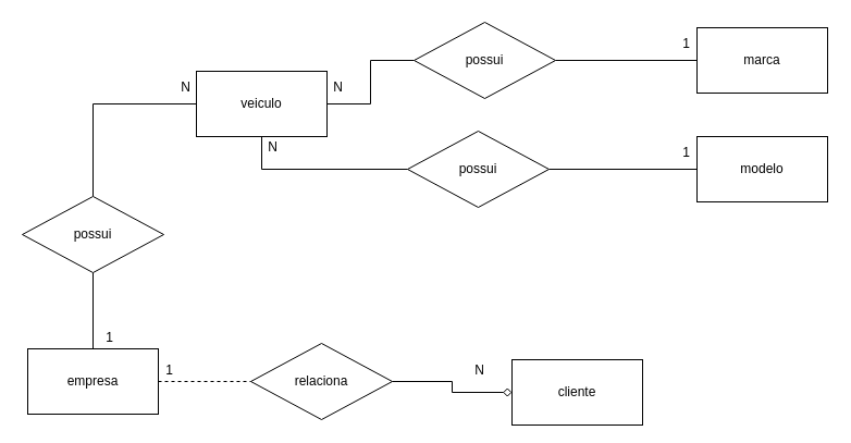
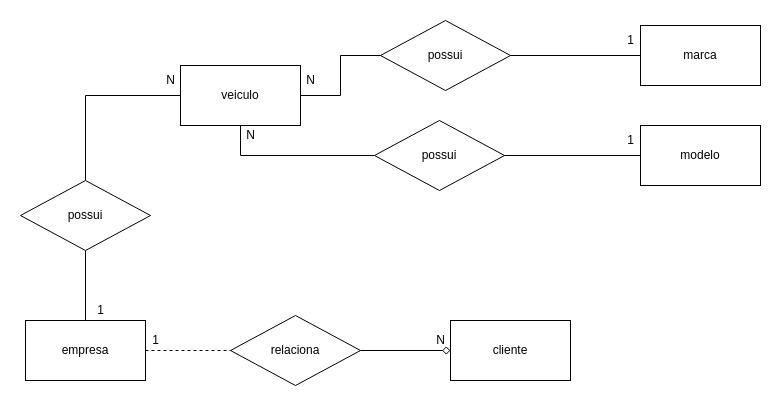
  <mxCell id="0" />
  <mxCell id="1" parent="0" />
  <mxCell id="2" style="edgeStyle=orthogonalEdgeStyle;rounded=0;orthogonalLoop=1;jettySize=auto;html=1;exitX=0.5;exitY=1;exitDx=0;exitDy=0;entryX=0;entryY=0.5;entryDx=0;entryDy=0;endArrow=none;endFill=0;" edge="1" parent="1" source="4" target="10"><mxGeometry relative="1" as="geometry" /></mxCell>
  <mxCell id="3" style="edgeStyle=orthogonalEdgeStyle;rounded=0;orthogonalLoop=1;jettySize=auto;html=1;exitX=1;exitY=0.5;exitDx=0;exitDy=0;endArrow=none;endFill=0;" edge="1" parent="1" source="4" target="8"><mxGeometry relative="1" as="geometry"><mxPoint x="440" y="95.118" as="targetPoint" /></mxGeometry></mxCell>
  <mxCell id="4" value="veiculo" style="rounded=0;whiteSpace=wrap;html=1;" vertex="1" parent="1"><mxGeometry x="180" y="65" width="120" height="60" as="geometry" /></mxCell>
  <mxCell id="5" value="marca" style="rounded=0;whiteSpace=wrap;html=1;" vertex="1" parent="1"><mxGeometry x="640" y="25" width="120" height="60" as="geometry" /></mxCell>
  <mxCell id="6" value="modelo" style="rounded=0;whiteSpace=wrap;html=1;rotation=0;" vertex="1" parent="1"><mxGeometry x="640" y="125" width="120" height="60" as="geometry" /></mxCell>
  <mxCell id="7" style="edgeStyle=orthogonalEdgeStyle;rounded=0;orthogonalLoop=1;jettySize=auto;html=1;exitX=1;exitY=0.5;exitDx=0;exitDy=0;entryX=0;entryY=0.5;entryDx=0;entryDy=0;endArrow=none;endFill=0;" edge="1" parent="1" source="8" target="5"><mxGeometry relative="1" as="geometry" /></mxCell>
  <mxCell id="8" value="possui" style="shape=rhombus;perimeter=rhombusPerimeter;whiteSpace=wrap;html=1;align=center;" vertex="1" parent="1"><mxGeometry x="380" y="20" width="130" height="70" as="geometry" /></mxCell>
  <mxCell id="9" style="edgeStyle=orthogonalEdgeStyle;rounded=0;orthogonalLoop=1;jettySize=auto;html=1;exitX=1;exitY=0.5;exitDx=0;exitDy=0;entryX=0;entryY=0.5;entryDx=0;entryDy=0;endArrow=none;endFill=0;" edge="1" parent="1" source="10" target="6"><mxGeometry relative="1" as="geometry" /></mxCell>
  <mxCell id="10" value="possui" style="shape=rhombus;perimeter=rhombusPerimeter;whiteSpace=wrap;html=1;align=center;" vertex="1" parent="1"><mxGeometry x="374" y="120" width="130" height="70" as="geometry" /></mxCell>
  <mxCell id="11" style="edgeStyle=orthogonalEdgeStyle;rounded=0;orthogonalLoop=1;jettySize=auto;html=1;exitX=0.5;exitY=0;exitDx=0;exitDy=0;entryX=0.5;entryY=1;entryDx=0;entryDy=0;endArrow=none;endFill=0;" edge="1" parent="1" source="13" target="15"><mxGeometry relative="1" as="geometry" /></mxCell>
  <mxCell id="12" style="edgeStyle=orthogonalEdgeStyle;rounded=0;orthogonalLoop=1;jettySize=auto;html=1;exitX=1;exitY=0.5;exitDx=0;exitDy=0;entryX=0;entryY=0.5;entryDx=0;entryDy=0;endArrow=none;endFill=0;dashed=1;" edge="1" parent="1" source="13" target="18"><mxGeometry relative="1" as="geometry" /></mxCell>
  <mxCell id="13" value="empresa" style="rounded=0;whiteSpace=wrap;html=1;" vertex="1" parent="1"><mxGeometry x="25" y="320" width="120" height="60" as="geometry" /></mxCell>
  <mxCell id="14" style="edgeStyle=orthogonalEdgeStyle;rounded=0;orthogonalLoop=1;jettySize=auto;html=1;exitX=0.5;exitY=0;exitDx=0;exitDy=0;entryX=0;entryY=0.5;entryDx=0;entryDy=0;endArrow=none;endFill=0;" edge="1" parent="1" source="15" target="4"><mxGeometry relative="1" as="geometry" /></mxCell>
  <mxCell id="15" value="possui" style="shape=rhombus;perimeter=rhombusPerimeter;whiteSpace=wrap;html=1;align=center;" vertex="1" parent="1"><mxGeometry x="20" y="180" width="130" height="70" as="geometry" /></mxCell>
- <mxCell id="16" value="cliente" style="rounded=0;whiteSpace=wrap;html=1;" vertex="1" parent="1"><mxGeometry x="470" y="330" width="120" height="60" as="geometry" /></mxCell>
+ <mxCell id="16" value="cliente" style="rounded=0;whiteSpace=wrap;html=1;" vertex="1" parent="1"><mxGeometry x="450" y="320" width="120" height="60" as="geometry" /></mxCell>
  <mxCell id="17" style="edgeStyle=orthogonalEdgeStyle;rounded=0;orthogonalLoop=1;jettySize=auto;html=1;exitX=1;exitY=0.5;exitDx=0;exitDy=0;entryX=0;entryY=0.5;entryDx=0;entryDy=0;endArrow=diamond;endFill=0;" edge="1" parent="1" source="18" target="16"><mxGeometry relative="1" as="geometry" /></mxCell>
  <mxCell id="18" value="relaciona" style="shape=rhombus;perimeter=rhombusPerimeter;whiteSpace=wrap;html=1;align=center;" vertex="1" parent="1"><mxGeometry x="230" y="315" width="130" height="70" as="geometry" /></mxCell>
  <mxCell id="19" value="1" style="text;html=1;align=center;verticalAlign=middle;resizable=0;points=[];autosize=1;strokeColor=none;" vertex="1" parent="1"><mxGeometry x="620" y="30" width="20" height="20" as="geometry" /></mxCell>
  <mxCell id="20" value="1" style="text;html=1;align=center;verticalAlign=middle;resizable=0;points=[];autosize=1;strokeColor=none;" vertex="1" parent="1"><mxGeometry x="620" y="130" width="20" height="20" as="geometry" /></mxCell>
  <mxCell id="21" value="1" style="text;html=1;align=center;verticalAlign=middle;resizable=0;points=[];autosize=1;strokeColor=none;" vertex="1" parent="1"><mxGeometry x="145" y="330" width="20" height="20" as="geometry" /></mxCell>
  <mxCell id="22" value="N" style="text;html=1;align=center;verticalAlign=middle;resizable=0;points=[];autosize=1;strokeColor=none;" vertex="1" parent="1"><mxGeometry x="430" y="330" width="20" height="20" as="geometry" /></mxCell>
  <mxCell id="23" value="N" style="text;html=1;align=center;verticalAlign=middle;resizable=0;points=[];autosize=1;strokeColor=none;" vertex="1" parent="1"><mxGeometry x="300" y="70" width="20" height="20" as="geometry" /></mxCell>
  <mxCell id="24" value="N" style="text;html=1;align=center;verticalAlign=middle;resizable=0;points=[];autosize=1;strokeColor=none;" vertex="1" parent="1"><mxGeometry x="160" y="70" width="20" height="20" as="geometry" /></mxCell>
  <mxCell id="25" value="1" style="text;html=1;align=center;verticalAlign=middle;resizable=0;points=[];autosize=1;strokeColor=none;" vertex="1" parent="1"><mxGeometry x="90" y="300" width="20" height="20" as="geometry" /></mxCell>
  <mxCell id="26" value="N" style="text;html=1;align=center;verticalAlign=middle;resizable=0;points=[];autosize=1;strokeColor=none;" vertex="1" parent="1"><mxGeometry x="240" y="125" width="20" height="20" as="geometry" /></mxCell>
